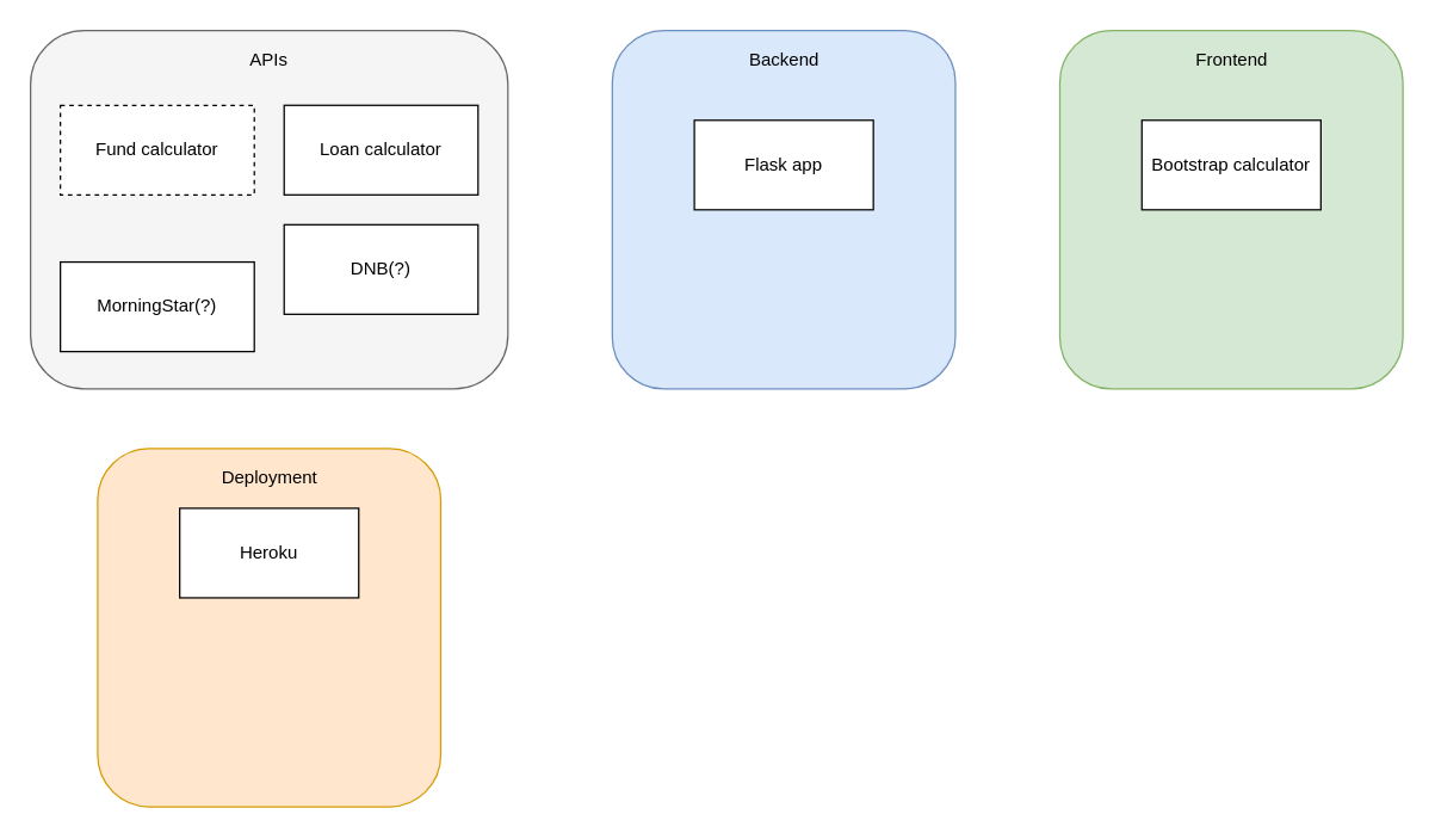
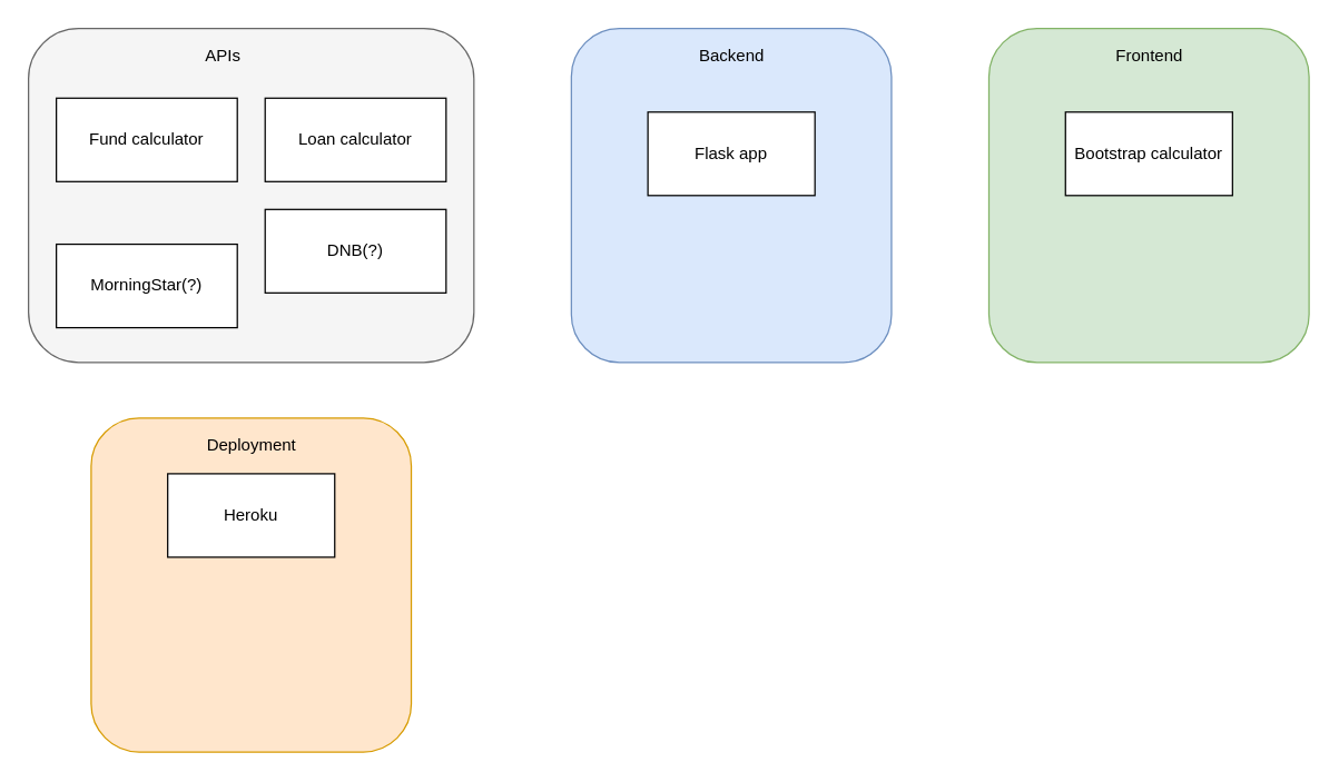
  <mxCell id="0" />
  <mxCell id="1" parent="0" />
  <mxCell id="2" value="" style="rounded=1;whiteSpace=wrap;html=1;fillColor=#f5f5f5;strokeColor=#666666;fontColor=#333333;" vertex="1" parent="1"><mxGeometry x="20" y="20" width="320" height="240" as="geometry" /></mxCell>
- <mxCell id="3" value="Fund calculator" style="rounded=0;whiteSpace=wrap;html=1;dashed=1;" vertex="1" parent="1"><mxGeometry x="40" y="70" width="130" height="60" as="geometry" /></mxCell>
- <mxCell id="4" value="APIs" style="text;html=1;strokeColor=none;fillColor=none;align=center;verticalAlign=middle;whiteSpace=wrap;rounded=0;" vertex="1" parent="1"><mxGeometry x="160" y="30" width="40" height="20" as="geometry" /></mxCell>
+ <mxCell id="3" value="Fund calculator" style="rounded=0;whiteSpace=wrap;html=1;" vertex="1" parent="1"><mxGeometry x="40" y="70" width="130" height="60" as="geometry" /></mxCell>
+ <mxCell id="4" value="APIs" style="text;html=1;strokeColor=none;fillColor=none;align=center;verticalAlign=middle;whiteSpace=wrap;rounded=0;" vertex="1" parent="1"><mxGeometry x="140" y="30" width="40" height="20" as="geometry" /></mxCell>
  <mxCell id="5" value="Loan calculator" style="rounded=0;whiteSpace=wrap;html=1;" vertex="1" parent="1"><mxGeometry x="190" y="70" width="130" height="60" as="geometry" /></mxCell>
  <mxCell id="6" value="MorningStar(?)" style="rounded=0;whiteSpace=wrap;html=1;" vertex="1" parent="1"><mxGeometry x="40" y="175" width="130" height="60" as="geometry" /></mxCell>
  <mxCell id="7" value="DNB(?)" style="rounded=0;whiteSpace=wrap;html=1;" vertex="1" parent="1"><mxGeometry x="190" y="150" width="130" height="60" as="geometry" /></mxCell>
  <mxCell id="8" value="" style="rounded=1;whiteSpace=wrap;html=1;fillColor=#d5e8d4;strokeColor=#82b366;" vertex="1" parent="1"><mxGeometry x="710" y="20" width="230" height="240" as="geometry" /></mxCell>
  <mxCell id="9" value="Frontend" style="text;html=1;strokeColor=none;fillColor=none;align=center;verticalAlign=middle;whiteSpace=wrap;rounded=0;" vertex="1" parent="1"><mxGeometry x="792.5" y="30" width="65" height="20" as="geometry" /></mxCell>
  <mxCell id="10" value="Bootstrap calculator" style="rounded=0;whiteSpace=wrap;html=1;" vertex="1" parent="1"><mxGeometry x="765" y="80" width="120" height="60" as="geometry" /></mxCell>
  <mxCell id="11" value="" style="rounded=1;whiteSpace=wrap;html=1;fillColor=#dae8fc;strokeColor=#6c8ebf;" vertex="1" parent="1"><mxGeometry x="410" y="20" width="230" height="240" as="geometry" /></mxCell>
  <mxCell id="12" value="Backend" style="text;html=1;strokeColor=none;fillColor=none;align=center;verticalAlign=middle;whiteSpace=wrap;rounded=0;" vertex="1" parent="1"><mxGeometry x="492.5" y="30" width="65" height="20" as="geometry" /></mxCell>
  <mxCell id="13" value="Flask app" style="rounded=0;whiteSpace=wrap;html=1;" vertex="1" parent="1"><mxGeometry x="465" y="80" width="120" height="60" as="geometry" /></mxCell>
  <mxCell id="14" value="" style="rounded=1;whiteSpace=wrap;html=1;fillColor=#ffe6cc;strokeColor=#d79b00;" vertex="1" parent="1"><mxGeometry x="65" y="300" width="230" height="240" as="geometry" /></mxCell>
  <mxCell id="15" value="Deployment" style="text;html=1;strokeColor=none;fillColor=none;align=center;verticalAlign=middle;whiteSpace=wrap;rounded=0;" vertex="1" parent="1"><mxGeometry x="147.5" y="310" width="65" height="20" as="geometry" /></mxCell>
  <mxCell id="16" value="Heroku" style="rounded=0;whiteSpace=wrap;html=1;" vertex="1" parent="1"><mxGeometry x="120" y="340" width="120" height="60" as="geometry" /></mxCell>
